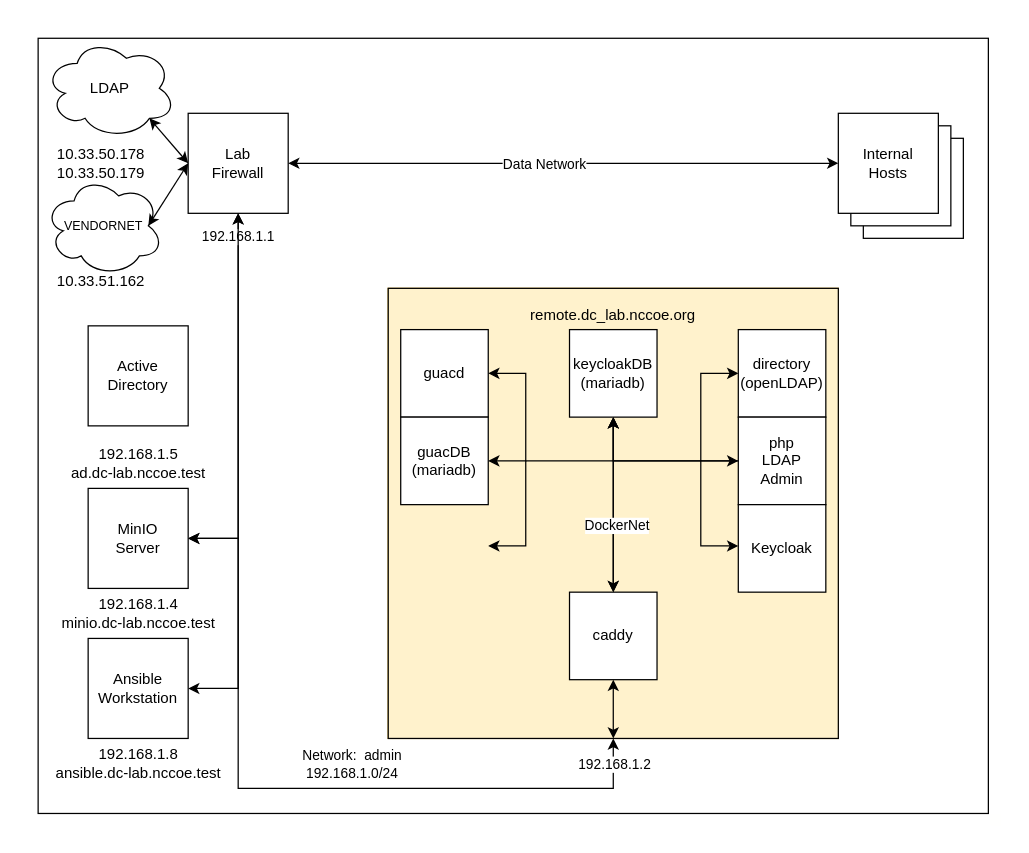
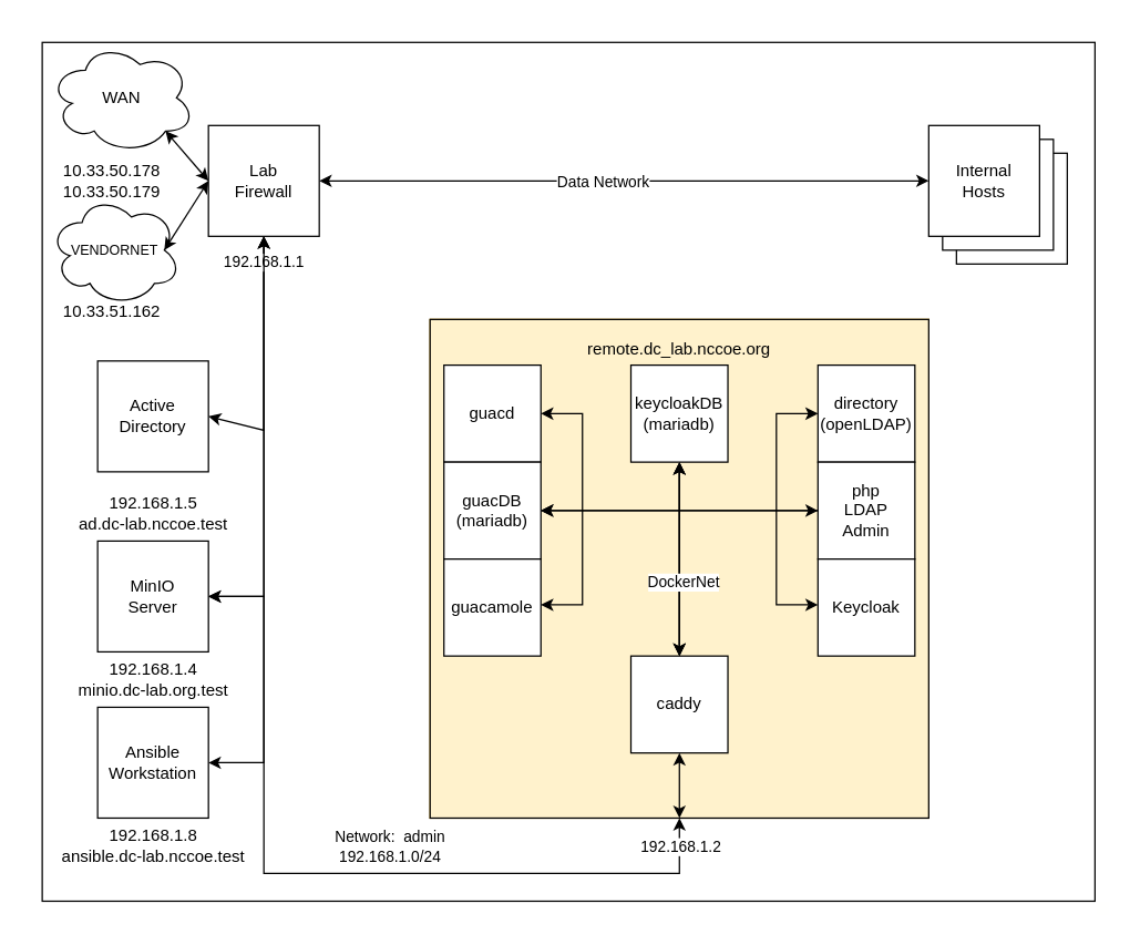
  <mxCell id="0" />
  <mxCell id="1" parent="0" />
  <mxCell id="2" value="" style="whiteSpace=wrap;html=1;aspect=fixed;strokeColor=#ffffff;fillColor=#FFFFFe;" parent="1" vertex="1"><mxGeometry x="791" y="650" width="10" height="10" as="geometry" /></mxCell>
  <mxCell id="3" value="" style="whiteSpace=wrap;html=1;aspect=fixed;strokeColor=#ffffff;" parent="1" vertex="1"><mxGeometry width="10" height="10" as="geometry" x="20" y="20" /></mxCell>
  <mxCell id="4" value="" style="group" parent="1" vertex="1" connectable="0"><mxGeometry x="30" y="30" width="760" height="620" as="geometry" /></mxCell>
  <mxCell id="5" value="" style="rounded=0;whiteSpace=wrap;html=1;" parent="4" vertex="1"><mxGeometry width="760" height="620" as="geometry" /></mxCell>
  <mxCell id="6" value="Lab&lt;br&gt;Firewall" style="whiteSpace=wrap;html=1;aspect=fixed;" parent="4" vertex="1"><mxGeometry x="120" y="60" width="80" height="80" as="geometry" /></mxCell>
- <mxCell id="7" value="LDAP" style="ellipse;shape=cloud;whiteSpace=wrap;html=1;" parent="4" vertex="1"><mxGeometry x="5" width="105" height="80" as="geometry" /></mxCell>
+ <mxCell id="7" value="WAN" style="ellipse;shape=cloud;whiteSpace=wrap;html=1;" parent="4" vertex="1"><mxGeometry x="5" width="105" height="80" as="geometry" /></mxCell>
  <mxCell id="8" value="" style="endArrow=classic;startArrow=classic;html=1;rounded=0;exitX=0.8;exitY=0.8;exitDx=0;exitDy=0;exitPerimeter=0;entryX=0;entryY=0.5;entryDx=0;entryDy=0;" parent="4" source="7" target="6" edge="1"><mxGeometry width="50" height="50" relative="1" as="geometry"><mxPoint x="310" y="340" as="sourcePoint" /><mxPoint x="360" y="290" as="targetPoint" /></mxGeometry></mxCell>
  <mxCell id="9" value="Active&lt;br&gt;Directory" style="whiteSpace=wrap;html=1;aspect=fixed;" parent="4" vertex="1"><mxGeometry x="40" y="230" width="80" height="80" as="geometry" /></mxCell>
+ <mxCell id="10" value="" style="endArrow=classic;startArrow=classic;html=1;rounded=0;entryX=0.5;entryY=1;entryDx=0;entryDy=0;exitX=1;exitY=0.5;exitDx=0;exitDy=0;" parent="4" source="9" target="6" edge="1"><mxGeometry width="50" height="50" relative="1" as="geometry"><mxPoint x="135" y="305" as="sourcePoint" /><mxPoint x="185" y="255" as="targetPoint" /><Array as="points"><mxPoint x="160" y="280" /></Array></mxGeometry></mxCell>
  <mxCell id="11" value="MinIO&lt;br&gt;Server" style="whiteSpace=wrap;html=1;aspect=fixed;" parent="4" vertex="1"><mxGeometry x="40" y="360" width="80" height="80" as="geometry" /></mxCell>
  <mxCell id="12" value="" style="endArrow=classic;startArrow=classic;html=1;rounded=0;exitX=1;exitY=0.5;exitDx=0;exitDy=0;entryX=0.5;entryY=1;entryDx=0;entryDy=0;" parent="4" source="11" target="6" edge="1"><mxGeometry width="50" height="50" relative="1" as="geometry"><mxPoint x="300" y="430" as="sourcePoint" /><mxPoint x="350" y="380" as="targetPoint" /><Array as="points"><mxPoint x="160" y="400" /></Array></mxGeometry></mxCell>
  <mxCell id="13" value="Network:&amp;nbsp; admin&lt;br&gt;192.168.1.0/24" style="edgeLabel;html=1;align=center;verticalAlign=middle;resizable=0;points=[];" parent="12" vertex="1" connectable="0"><mxGeometry x="0.614" y="-1" relative="1" as="geometry"><mxPoint x="89" y="382" as="offset" /></mxGeometry></mxCell>
  <mxCell id="14" value="192.168.1.1" style="edgeLabel;html=1;align=center;verticalAlign=middle;resizable=0;points=[];" parent="12" vertex="1" connectable="0"><mxGeometry x="0.879" y="1" relative="1" as="geometry"><mxPoint as="offset" /></mxGeometry></mxCell>
  <mxCell id="15" value="" style="endArrow=classic;startArrow=classic;html=1;rounded=0;exitX=1;exitY=0.5;exitDx=0;exitDy=0;entryX=0.5;entryY=1;entryDx=0;entryDy=0;" parent="4" source="11" target="28" edge="1"><mxGeometry width="50" height="50" relative="1" as="geometry"><mxPoint x="300" y="430" as="sourcePoint" /><mxPoint x="380" y="561" as="targetPoint" /><Array as="points"><mxPoint x="160" y="400" /><mxPoint x="160" y="600" /><mxPoint x="460" y="600" /></Array></mxGeometry></mxCell>
  <mxCell id="16" value="192.168.1.2" style="edgeLabel;html=1;align=center;verticalAlign=middle;resizable=0;points=[];" parent="15" vertex="1" connectable="0"><mxGeometry x="0.917" y="1" relative="1" as="geometry"><mxPoint x="1" y="-4" as="offset" /></mxGeometry></mxCell>
  <mxCell id="17" value="" style="endArrow=classic;startArrow=classic;html=1;rounded=0;exitX=1;exitY=0.5;exitDx=0;exitDy=0;entryX=0;entryY=0.5;entryDx=0;entryDy=0;" parent="4" source="6" target="50" edge="1"><mxGeometry width="50" height="50" relative="1" as="geometry"><mxPoint x="300" y="420" as="sourcePoint" /><mxPoint x="350" y="370" as="targetPoint" /></mxGeometry></mxCell>
  <mxCell id="18" value="Data Network" style="edgeLabel;html=1;align=center;verticalAlign=middle;resizable=0;points=[];container=0;" parent="17" vertex="1" connectable="0"><mxGeometry x="-0.204" y="-2" relative="1" as="geometry"><mxPoint x="29" y="-2" as="offset" /></mxGeometry></mxCell>
  <mxCell id="19" value="192.168.1.5&lt;br&gt;ad.dc-lab.nccoe.test" style="text;html=1;align=center;verticalAlign=middle;resizable=0;points=[];autosize=1;strokeColor=none;fillColor=none;" parent="4" vertex="1"><mxGeometry x="15" y="320" width="130" height="40" as="geometry" /></mxCell>
- <mxCell id="20" value="192.168.1.4&lt;br&gt;minio.dc-lab.nccoe.test" style="text;html=1;align=center;verticalAlign=middle;resizable=0;points=[];autosize=1;strokeColor=none;fillColor=none;" parent="4" vertex="1"><mxGeometry x="5" y="440" width="150" height="40" as="geometry" /></mxCell>
+ <mxCell id="20" value="192.168.1.4&lt;br&gt;minio.dc-lab.org.test" style="text;html=1;align=center;verticalAlign=middle;resizable=0;points=[];autosize=1;strokeColor=none;fillColor=none;" parent="4" vertex="1"><mxGeometry x="5" y="440" width="150" height="40" as="geometry" /></mxCell>
  <mxCell id="21" value="&lt;font style=&quot;font-size: 10px;&quot;&gt;VENDORNET&lt;/font&gt;" style="ellipse;shape=cloud;whiteSpace=wrap;html=1;" parent="4" vertex="1"><mxGeometry x="5" y="110" width="95" height="80" as="geometry" /></mxCell>
  <mxCell id="22" value="" style="endArrow=classic;startArrow=classic;html=1;rounded=0;exitX=0.875;exitY=0.5;exitDx=0;exitDy=0;exitPerimeter=0;entryX=0;entryY=0.5;entryDx=0;entryDy=0;" parent="4" source="21" target="6" edge="1"><mxGeometry width="50" height="50" relative="1" as="geometry"><mxPoint x="80" y="70" as="sourcePoint" /><mxPoint x="130" y="130" as="targetPoint" /></mxGeometry></mxCell>
  <mxCell id="23" value="Ansible&lt;br&gt;Workstation" style="whiteSpace=wrap;html=1;aspect=fixed;" parent="4" vertex="1"><mxGeometry x="40" y="480" width="80" height="80" as="geometry" /></mxCell>
  <mxCell id="24" value="" style="endArrow=classic;startArrow=classic;html=1;rounded=0;entryX=0.5;entryY=1;entryDx=0;entryDy=0;exitX=1;exitY=0.5;exitDx=0;exitDy=0;" parent="4" source="23" target="6" edge="1"><mxGeometry width="50" height="50" relative="1" as="geometry"><mxPoint x="130" y="290" as="sourcePoint" /><mxPoint x="170" y="170" as="targetPoint" /><Array as="points"><mxPoint x="160" y="520" /></Array></mxGeometry></mxCell>
  <mxCell id="25" value="192.168.1.8&lt;br&gt;ansible.dc-lab.nccoe.test" style="text;html=1;align=center;verticalAlign=middle;resizable=0;points=[];autosize=1;strokeColor=none;fillColor=none;" parent="4" vertex="1"><mxGeometry y="560" width="160" height="40" as="geometry" /></mxCell>
  <mxCell id="26" value="" style="group" parent="4" vertex="1" connectable="0"><mxGeometry x="280" y="200" width="360" height="360" as="geometry" /></mxCell>
  <mxCell id="27" value="" style="group;fillColor=#ffe6cc;strokeColor=#d79b00;" parent="26" vertex="1" connectable="0"><mxGeometry width="360" height="360" as="geometry" /></mxCell>
  <mxCell id="28" value="remote.dc_lab.nccoe.org&lt;br&gt;&lt;br&gt;&lt;br&gt;&lt;br&gt;&lt;br&gt;&lt;br&gt;&lt;br&gt;&lt;br&gt;&lt;br&gt;&lt;br&gt;&lt;br&gt;&lt;br&gt;&lt;br&gt;&lt;br&gt;&lt;br&gt;&lt;br&gt;&lt;br&gt;&lt;br&gt;&lt;br&gt;&lt;br&gt;&lt;br&gt;&lt;br&gt;&lt;br&gt;" style="whiteSpace=wrap;html=1;aspect=fixed;fillColor=#FFF2CC;" parent="27" vertex="1"><mxGeometry width="360" height="360" as="geometry" /></mxCell>
  <mxCell id="29" value="guacd" style="whiteSpace=wrap;html=1;aspect=fixed;" parent="27" vertex="1"><mxGeometry x="10" y="33" width="70" height="70" as="geometry" /></mxCell>
  <mxCell id="30" value="guacDB&lt;br&gt;(mariadb)" style="whiteSpace=wrap;html=1;aspect=fixed;" parent="27" vertex="1"><mxGeometry x="10" y="103" width="70" height="70" as="geometry" /></mxCell>
  <mxCell id="31" value="keycloakDB&lt;br&gt;(mariadb)" style="whiteSpace=wrap;html=1;aspect=fixed;" parent="27" vertex="1"><mxGeometry x="145" y="33" width="70" height="70" as="geometry" /></mxCell>
  <mxCell id="32" value="directory&lt;br&gt;(openLDAP)" style="whiteSpace=wrap;html=1;aspect=fixed;" parent="27" vertex="1"><mxGeometry x="280" y="33" width="70" height="70" as="geometry" /></mxCell>
  <mxCell id="33" value="php&lt;br&gt;LDAP&lt;br&gt;Admin" style="whiteSpace=wrap;html=1;aspect=fixed;" parent="27" vertex="1"><mxGeometry x="280" y="103" width="70" height="70" as="geometry" /></mxCell>
  <mxCell id="34" value="Keycloak" style="whiteSpace=wrap;html=1;aspect=fixed;" parent="27" vertex="1"><mxGeometry x="280" y="173" width="70" height="70" as="geometry" /></mxCell>
+ <mxCell id="35" value="guacamole" style="whiteSpace=wrap;html=1;aspect=fixed;" parent="27" vertex="1"><mxGeometry x="10" y="173" width="70" height="70" as="geometry" /></mxCell>
  <mxCell id="36" value="caddy" style="whiteSpace=wrap;html=1;aspect=fixed;" parent="27" vertex="1"><mxGeometry x="145" y="243" width="70" height="70" as="geometry" /></mxCell>
  <mxCell id="37" value="" style="endArrow=classic;startArrow=classic;html=1;rounded=0;exitX=0.5;exitY=0;exitDx=0;exitDy=0;entryX=0.5;entryY=1;entryDx=0;entryDy=0;" parent="27" source="36" target="31" edge="1"><mxGeometry width="50" height="50" relative="1" as="geometry"><mxPoint x="20" y="270" as="sourcePoint" /><mxPoint x="70" y="220" as="targetPoint" /></mxGeometry></mxCell>
  <mxCell id="38" value="" style="endArrow=classic;startArrow=classic;html=1;rounded=0;entryX=1;entryY=0.5;entryDx=0;entryDy=0;exitX=1;exitY=0.5;exitDx=0;exitDy=0;" parent="27" source="29" target="30" edge="1"><mxGeometry width="50" height="50" relative="1" as="geometry"><mxPoint x="290" y="148" as="sourcePoint" /><mxPoint x="90" y="148" as="targetPoint" /><Array as="points"><mxPoint x="110" y="68" /><mxPoint x="110" y="138" /></Array></mxGeometry></mxCell>
  <mxCell id="39" value="" style="endArrow=classic;startArrow=classic;html=1;rounded=0;entryX=0;entryY=0.5;entryDx=0;entryDy=0;exitX=0;exitY=0.5;exitDx=0;exitDy=0;" parent="27" source="32" target="33" edge="1"><mxGeometry width="50" height="50" relative="1" as="geometry"><mxPoint x="90" y="78" as="sourcePoint" /><mxPoint x="90" y="148" as="targetPoint" /><Array as="points"><mxPoint x="250" y="68" /><mxPoint x="250" y="138" /></Array></mxGeometry></mxCell>
+ <mxCell id="40" value="" style="endArrow=classic;startArrow=classic;html=1;rounded=0;exitX=0.5;exitY=0;exitDx=0;exitDy=0;entryX=1;entryY=0.5;entryDx=0;entryDy=0;" parent="27" source="36" target="30" edge="1"><mxGeometry width="50" height="50" relative="1" as="geometry"><mxPoint x="20" y="270" as="sourcePoint" /><mxPoint x="80" y="140" as="targetPoint" /><Array as="points"><mxPoint x="180" y="138" /></Array></mxGeometry></mxCell>
  <mxCell id="41" value="" style="endArrow=none;startArrow=classic;html=1;rounded=0;entryX=0;entryY=0.5;entryDx=0;entryDy=0;exitX=0.5;exitY=0;exitDx=0;exitDy=0;" parent="27" source="36" target="33" edge="1"><mxGeometry width="50" height="50" relative="1" as="geometry"><mxPoint x="20" y="270" as="sourcePoint" /><mxPoint x="70" y="220" as="targetPoint" /><Array as="points"><mxPoint x="180" y="138" /></Array></mxGeometry></mxCell>
  <mxCell id="42" value="DockerNet" style="edgeLabel;html=1;align=center;verticalAlign=middle;resizable=0;points=[];" parent="41" vertex="1" connectable="0"><mxGeometry x="-0.459" y="-2" relative="1" as="geometry"><mxPoint y="1" as="offset" /></mxGeometry></mxCell>
  <mxCell id="43" value="" style="endArrow=classic;startArrow=classic;html=1;rounded=0;exitX=1;exitY=0.5;exitDx=0;exitDy=0;" parent="27" target="31" edge="1"><mxGeometry width="50" height="50" relative="1" as="geometry"><mxPoint x="80" y="206" as="sourcePoint" /><mxPoint x="180" y="101" as="targetPoint" /><Array as="points"><mxPoint x="110" y="206" /><mxPoint x="110" y="138" /><mxPoint x="180" y="138" /></Array></mxGeometry></mxCell>
  <mxCell id="44" value="" style="endArrow=classic;startArrow=classic;html=1;rounded=0;exitX=0;exitY=0.5;exitDx=0;exitDy=0;" parent="27" target="31" edge="1"><mxGeometry width="50" height="50" relative="1" as="geometry"><mxPoint x="280" y="206" as="sourcePoint" /><mxPoint x="180" y="101" as="targetPoint" /><Array as="points"><mxPoint x="250" y="206" /><mxPoint x="250" y="138" /><mxPoint x="180" y="138" /></Array></mxGeometry></mxCell>
  <mxCell id="45" value="" style="endArrow=classic;startArrow=classic;html=1;rounded=0;entryX=0.5;entryY=1;entryDx=0;entryDy=0;" parent="26" target="36" edge="1"><mxGeometry width="50" height="50" relative="1" as="geometry"><mxPoint x="180" y="360" as="sourcePoint" /><mxPoint x="70" y="220" as="targetPoint" /></mxGeometry></mxCell>
  <mxCell id="46" value="10.33.50.178&lt;br&gt;10.33.50.179" style="text;html=1;align=center;verticalAlign=middle;resizable=0;points=[];autosize=1;strokeColor=none;fillColor=none;" parent="4" vertex="1"><mxGeometry x="5" y="80" width="90" height="40" as="geometry" /></mxCell>
  <mxCell id="47" value="Internal&lt;br&gt;Hosts" style="whiteSpace=wrap;html=1;aspect=fixed;" parent="4" vertex="1"><mxGeometry x="660" y="80" width="80" height="80" as="geometry" /></mxCell>
  <mxCell id="48" value="10.33.51.162" style="text;html=1;align=center;verticalAlign=middle;resizable=0;points=[];autosize=1;strokeColor=none;fillColor=none;" parent="4" vertex="1"><mxGeometry x="5" y="180" width="90" height="30" as="geometry" /></mxCell>
  <mxCell id="49" value="Internal&lt;br&gt;Hosts" style="whiteSpace=wrap;html=1;aspect=fixed;" parent="4" vertex="1"><mxGeometry x="650" y="70" width="80" height="80" as="geometry" /></mxCell>
  <mxCell id="50" value="Internal&lt;br&gt;Hosts" style="whiteSpace=wrap;html=1;aspect=fixed;" parent="4" vertex="1"><mxGeometry x="640" y="60" width="80" height="80" as="geometry" /></mxCell>
